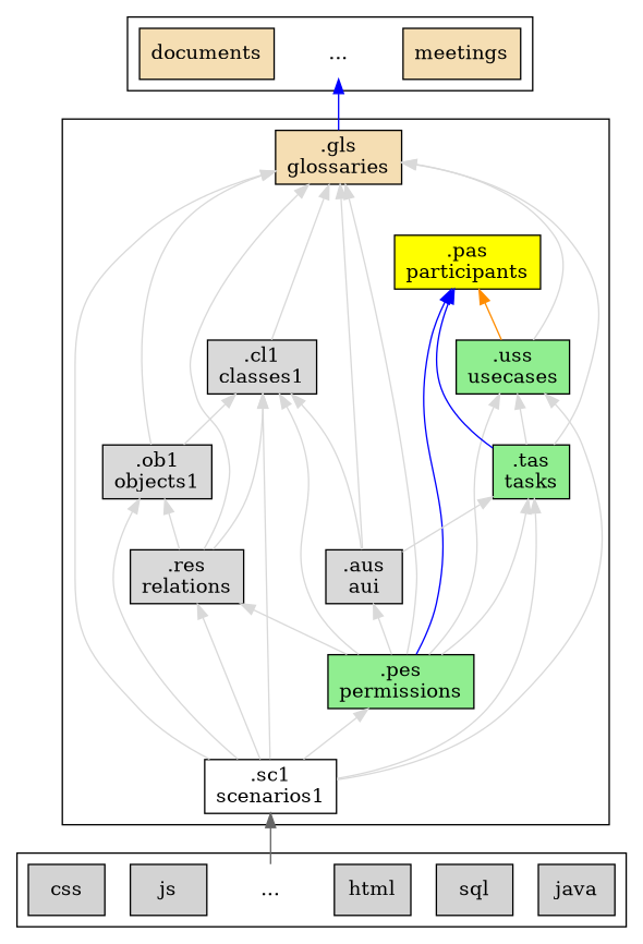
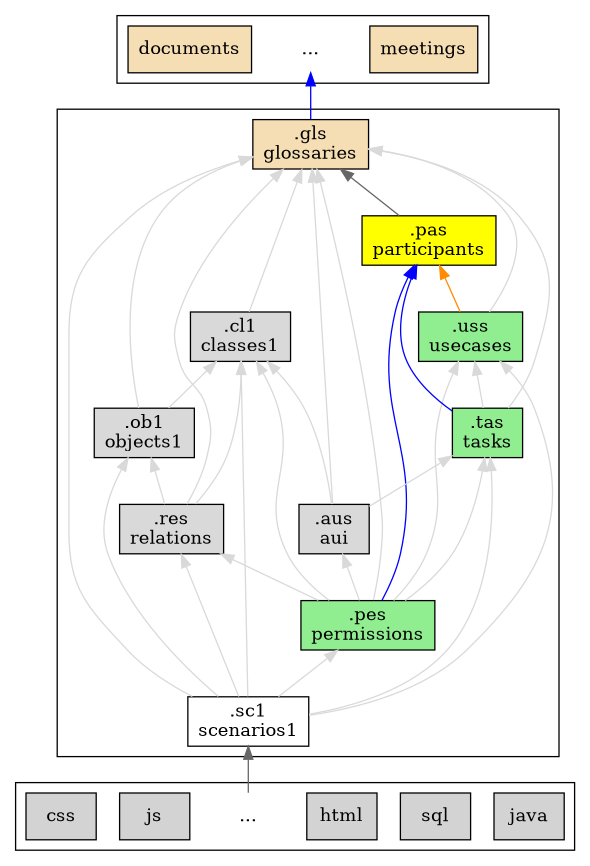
  digraph {
    compound=true
    rankdir=BT
    node [fillcolor=lightgrey shape=box style=filled penwidth=1]
    edge [color=grey85 penwidth=1]
    meetings [fillcolor=wheat penwidth=""]
    n2 [color=white fillcolor=white label="..." penwidth=""]
    documents [fillcolor=wheat penwidth=""]
    n4 [fillcolor=wheat label=".gls\nglossaries"]
    n5 [fillcolor=grey85 label=".cl1\nclasses1"]
    n6 [fillcolor=grey85 label=".ob1\nobjects1"]
    n7 [fillcolor=white label=".sc1\nscenarios1"]
    n8 [fillcolor=lightgreen label=".uss\nusecases"]
    n9 [fillcolor=lightgreen label=".pes\npermissions"]
    n10 [fillcolor=grey85 label=".res\nrelations"]
    n11 [fillcolor=lightgreen label=".tas\ntasks"]
    n12 [fillcolor=yellow label=".pas\nparticipants"]
    n13 [fillcolor=grey85 label=".aus\naui"]
    java [penwidth=""]
    sql [penwidth=""]
    html [penwidth=""]
    n17 [color=white fillcolor=white label="..." penwidth=""]
    js [penwidth=""]
    css [penwidth=""]
    subgraph cluster_1 {
      meetings
      n2
      documents
    }
    subgraph cluster_2 {
      n4
      n5
      n6
      n7
      n8
      n9
      n10
      n11
      n12
      n13
    }
    subgraph cluster_3 {
      java
      sql
      html
      n17
      js
      css
    }
    n4 -> n2 [color=blue penwidth=""]
    n5 -> n4
    n6 -> n4
    n6 -> n5
    n7 -> n4
    n7 -> n5
    n7 -> n6
    n7 -> n8
    n7 -> n9
    n7 -> n10
    n7 -> n11
    n8 -> n4
    n8 -> n12 [color=darkorange]
    n9 -> n4
    n9 -> n5
    n9 -> n8
    n9 -> n10
    n9 -> n11
    n9 -> n12 [color=blue]
    n9 -> n13
    n10 -> n4
    n10 -> n5
    n10 -> n6
    n11 -> n4
    n11 -> n8
    n11 -> n12 [color=blue]
+   n12 -> n4 [color=gray40]
    n13 -> n4
    n13 -> n5
    n13 -> n11
    n17 -> n7 [color=gray40 penwidth=""]
  }
